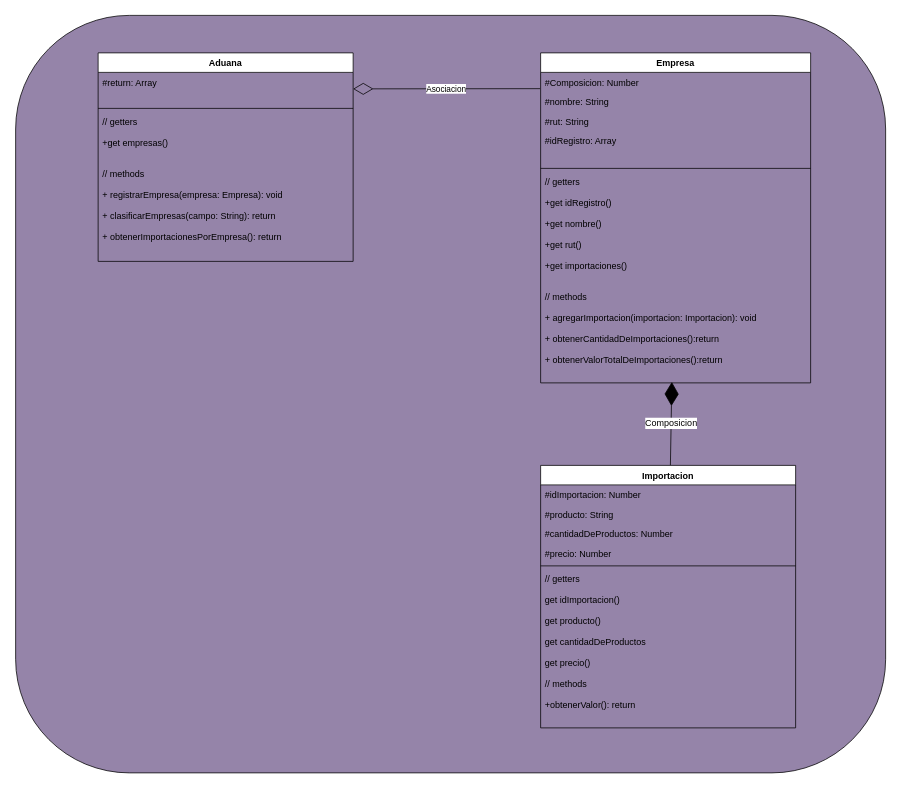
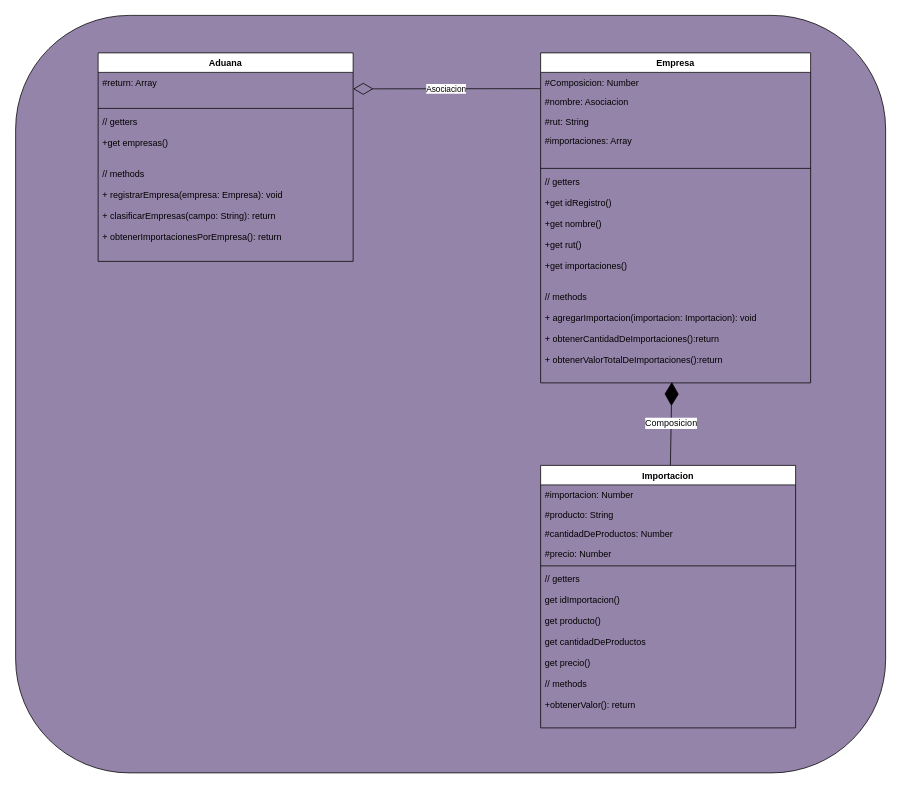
  <mxCell id="0" />
  <mxCell id="1" parent="0" />
  <mxCell id="2" value="" style="rounded=1;whiteSpace=wrap;html=1;fontColor=#000000;fillColor=#9584a9;" parent="1" vertex="1"><mxGeometry x="20" y="20" width="1160" height="1010" as="geometry" /></mxCell>
  <mxCell id="3" value="Empresa" style="swimlane;fontStyle=1;align=center;verticalAlign=top;childLayout=stackLayout;horizontal=1;startSize=26;horizontalStack=0;resizeParent=1;resizeParentMax=0;resizeLast=0;collapsible=1;marginBottom=0;" parent="1" vertex="1"><mxGeometry x="720" y="70" width="360" height="440" as="geometry" /></mxCell>
  <mxCell id="4" value="#Composicion: Number" style="text;strokeColor=none;fillColor=none;align=left;verticalAlign=top;spacingLeft=4;spacingRight=4;overflow=hidden;rotatable=0;points=[[0,0.5],[1,0.5]];portConstraint=eastwest;" parent="3" vertex="1"><mxGeometry y="26" width="360" height="26" as="geometry" /></mxCell>
- <mxCell id="5" value="#nombre: String" style="text;strokeColor=none;fillColor=none;align=left;verticalAlign=top;spacingLeft=4;spacingRight=4;overflow=hidden;rotatable=0;points=[[0,0.5],[1,0.5]];portConstraint=eastwest;" parent="3" vertex="1"><mxGeometry y="52" width="360" height="26" as="geometry" /></mxCell>
+ <mxCell id="5" value="#nombre: Asociacion" style="text;strokeColor=none;fillColor=none;align=left;verticalAlign=top;spacingLeft=4;spacingRight=4;overflow=hidden;rotatable=0;points=[[0,0.5],[1,0.5]];portConstraint=eastwest;" parent="3" vertex="1"><mxGeometry y="52" width="360" height="26" as="geometry" /></mxCell>
  <mxCell id="6" value="#rut: String" style="text;strokeColor=none;fillColor=none;align=left;verticalAlign=top;spacingLeft=4;spacingRight=4;overflow=hidden;rotatable=0;points=[[0,0.5],[1,0.5]];portConstraint=eastwest;" parent="3" vertex="1"><mxGeometry y="78" width="360" height="26" as="geometry" /></mxCell>
- <mxCell id="7" value="#idRegistro: Array" style="text;strokeColor=none;fillColor=none;align=left;verticalAlign=top;spacingLeft=4;spacingRight=4;overflow=hidden;rotatable=0;points=[[0,0.5],[1,0.5]];portConstraint=eastwest;" parent="3" vertex="1"><mxGeometry y="104" width="360" height="46" as="geometry" /></mxCell>
+ <mxCell id="7" value="#importaciones: Array" style="text;strokeColor=none;fillColor=none;align=left;verticalAlign=top;spacingLeft=4;spacingRight=4;overflow=hidden;rotatable=0;points=[[0,0.5],[1,0.5]];portConstraint=eastwest;" parent="3" vertex="1"><mxGeometry y="104" width="360" height="46" as="geometry" /></mxCell>
  <mxCell id="8" value="" style="line;strokeWidth=1;fillColor=none;align=left;verticalAlign=middle;spacingTop=-1;spacingLeft=3;spacingRight=3;rotatable=0;labelPosition=right;points=[];portConstraint=eastwest;strokeColor=inherit;" parent="3" vertex="1"><mxGeometry y="150" width="360" height="8" as="geometry" /></mxCell>
  <mxCell id="9" value="// getters&#10;&#10;+get idRegistro()&#10;&#10;+get nombre()&#10;&#10;+get rut()&#10;&#10;+get importaciones()&#10;&#10;&#10;// methods&#10;&#10;+ agregarImportacion(importacion: Importacion): void&#10;&#10;+ obtenerCantidadDeImportaciones():return&#10;&#10;+ obtenerValorTotalDeImportaciones():return&#10;" style="text;strokeColor=none;fillColor=none;align=left;verticalAlign=top;spacingLeft=4;spacingRight=4;overflow=hidden;rotatable=0;points=[[0,0.5],[1,0.5]];portConstraint=eastwest;" parent="3" vertex="1"><mxGeometry y="158" width="360" height="282" as="geometry" /></mxCell>
  <mxCell id="10" value="Aduana" style="swimlane;fontStyle=1;align=center;verticalAlign=top;childLayout=stackLayout;horizontal=1;startSize=26;horizontalStack=0;resizeParent=1;resizeParentMax=0;resizeLast=0;collapsible=1;marginBottom=0;" parent="1" vertex="1"><mxGeometry x="130" y="70" width="340" height="278" as="geometry" /></mxCell>
  <mxCell id="11" value="#return: Array    " style="text;strokeColor=none;fillColor=none;align=left;verticalAlign=top;spacingLeft=4;spacingRight=4;overflow=hidden;rotatable=0;points=[[0,0.5],[1,0.5]];portConstraint=eastwest;" parent="10" vertex="1"><mxGeometry y="26" width="340" height="44" as="geometry" /></mxCell>
  <mxCell id="12" value="" style="line;strokeWidth=1;fillColor=none;align=left;verticalAlign=middle;spacingTop=-1;spacingLeft=3;spacingRight=3;rotatable=0;labelPosition=right;points=[];portConstraint=eastwest;strokeColor=inherit;" parent="10" vertex="1"><mxGeometry y="70" width="340" height="8" as="geometry" /></mxCell>
  <mxCell id="13" value="// getters&#10;&#10;+get empresas()&#10;&#10;&#10;// methods&#10;&#10;+ registrarEmpresa(empresa: Empresa): void&#10;&#10;+ clasificarEmpresas(campo: String): return&#10;&#10;+ obtenerImportacionesPorEmpresa(): return&#10;" style="text;strokeColor=none;fillColor=none;align=left;verticalAlign=top;spacingLeft=4;spacingRight=4;overflow=hidden;rotatable=0;points=[[0,0.5],[1,0.5]];portConstraint=eastwest;" parent="10" vertex="1"><mxGeometry y="78" width="340" height="200" as="geometry" /></mxCell>
  <mxCell id="14" value="Composicion" style="edgeStyle=none;html=1;fontSize=12;targetPerimeterSpacing=0;endSize=29;endArrow=diamondThin;endFill=1;strokeColor=#000000;entryX=0.486;entryY=0.996;entryDx=0;entryDy=0;entryPerimeter=0;" parent="1" source="15" target="9" edge="1"><mxGeometry relative="1" as="geometry"><mxPoint x="750" y="440" as="targetPoint" /><mxPoint x="732" y="500" as="sourcePoint" /></mxGeometry></mxCell>
  <mxCell id="15" value="Importacion" style="swimlane;fontStyle=1;align=center;verticalAlign=top;childLayout=stackLayout;horizontal=1;startSize=26;horizontalStack=0;resizeParent=1;resizeParentMax=0;resizeLast=0;collapsible=1;marginBottom=0;" parent="1" vertex="1"><mxGeometry x="720" y="620" width="340" height="350" as="geometry" /></mxCell>
- <mxCell id="16" value="#idImportacion: Number" style="text;strokeColor=none;fillColor=none;align=left;verticalAlign=top;spacingLeft=4;spacingRight=4;overflow=hidden;rotatable=0;points=[[0,0.5],[1,0.5]];portConstraint=eastwest;" parent="15" vertex="1"><mxGeometry y="26" width="340" height="26" as="geometry" /></mxCell>
+ <mxCell id="16" value="#importacion: Number" style="text;strokeColor=none;fillColor=none;align=left;verticalAlign=top;spacingLeft=4;spacingRight=4;overflow=hidden;rotatable=0;points=[[0,0.5],[1,0.5]];portConstraint=eastwest;" parent="15" vertex="1"><mxGeometry y="26" width="340" height="26" as="geometry" /></mxCell>
  <mxCell id="17" value="#producto: String" style="text;strokeColor=none;fillColor=none;align=left;verticalAlign=top;spacingLeft=4;spacingRight=4;overflow=hidden;rotatable=0;points=[[0,0.5],[1,0.5]];portConstraint=eastwest;" parent="15" vertex="1"><mxGeometry y="52" width="340" height="26" as="geometry" /></mxCell>
  <mxCell id="18" value="#cantidadDeProductos: Number" style="text;strokeColor=none;fillColor=none;align=left;verticalAlign=top;spacingLeft=4;spacingRight=4;overflow=hidden;rotatable=0;points=[[0,0.5],[1,0.5]];portConstraint=eastwest;" parent="15" vertex="1"><mxGeometry y="78" width="340" height="26" as="geometry" /></mxCell>
  <mxCell id="19" value="#precio: Number" style="text;strokeColor=none;fillColor=none;align=left;verticalAlign=top;spacingLeft=4;spacingRight=4;overflow=hidden;rotatable=0;points=[[0,0.5],[1,0.5]];portConstraint=eastwest;" parent="15" vertex="1"><mxGeometry y="104" width="340" height="26" as="geometry" /></mxCell>
  <mxCell id="20" value="" style="line;strokeWidth=1;fillColor=none;align=left;verticalAlign=middle;spacingTop=-1;spacingLeft=3;spacingRight=3;rotatable=0;labelPosition=right;points=[];portConstraint=eastwest;strokeColor=inherit;" parent="15" vertex="1"><mxGeometry y="130" width="340" height="8" as="geometry" /></mxCell>
  <mxCell id="21" value="// getters&#10;&#10;get idImportacion()&#10;&#10;get producto()&#10;&#10;get cantidadDeProductos&#10;&#10;get precio()&#10;&#10;// methods&#10;&#10;+obtenerValor(): return" style="text;strokeColor=none;fillColor=none;align=left;verticalAlign=top;spacingLeft=4;spacingRight=4;overflow=hidden;rotatable=0;points=[[0,0.5],[1,0.5]];portConstraint=eastwest;" parent="15" vertex="1"><mxGeometry y="138" width="340" height="212" as="geometry" /></mxCell>
  <mxCell id="22" value="Asociacion" style="endArrow=diamondThin;endFill=0;endSize=24;html=1;exitX=-0.002;exitY=0.835;exitDx=0;exitDy=0;entryX=1;entryY=0.5;entryDx=0;entryDy=0;exitPerimeter=0;" parent="1" source="4" target="11" edge="1"><mxGeometry width="160" relative="1" as="geometry"><mxPoint x="150" y="276" as="sourcePoint" /><mxPoint x="310" y="276" as="targetPoint" /><Array as="points" /></mxGeometry></mxCell>
